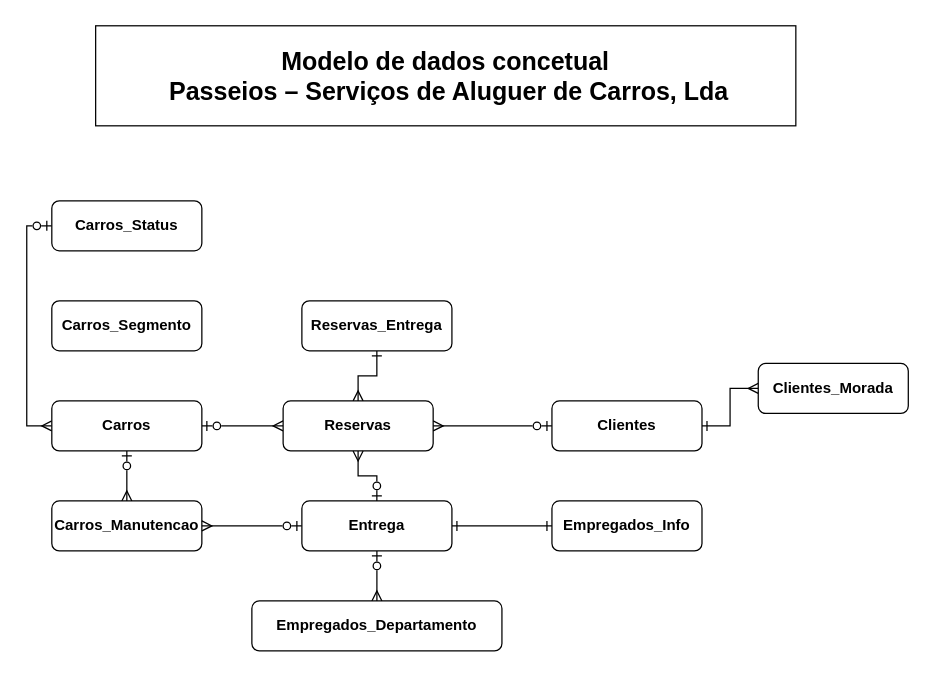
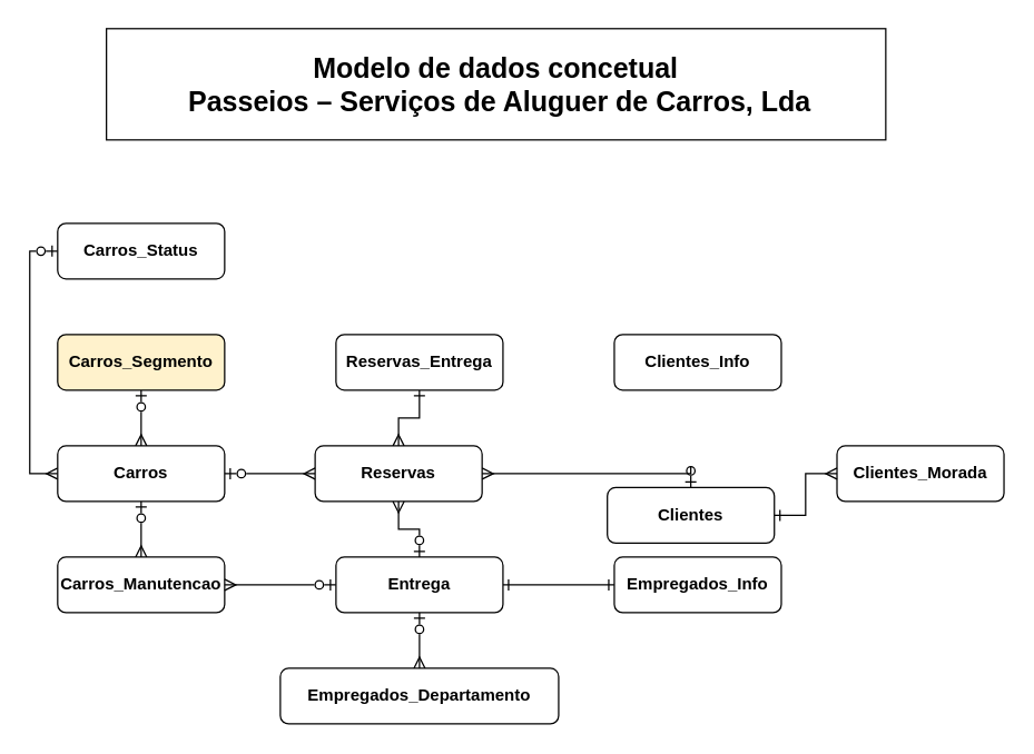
  <mxCell id="0" />
  <mxCell id="1" parent="0" />
  <mxCell id="2" style="edgeStyle=orthogonalEdgeStyle;rounded=0;orthogonalLoop=1;jettySize=auto;html=1;endArrow=ERzeroToOne;endFill=0;startArrow=ERmany;startFill=0;" edge="1" parent="1" source="3" target="10"><mxGeometry relative="1" as="geometry" /></mxCell>
  <mxCell id="3" value="&lt;span style=&quot;font-weight: 700; text-wrap: nowrap;&quot;&gt;Carros_Manutencao&lt;/span&gt;" style="rounded=1;whiteSpace=wrap;html=1;" vertex="1" parent="1"><mxGeometry x="40.94" y="400" width="120" height="40" as="geometry" /></mxCell>
  <mxCell id="4" value="&lt;b&gt;&lt;font style=&quot;font-size: 20px;&quot;&gt;Modelo de dados concetual&lt;/font&gt;&lt;/b&gt;&lt;div&gt;&lt;b&gt;&lt;font style=&quot;font-size: 20px;&quot;&gt;&amp;nbsp;Passeios – Serviços de Aluguer de Carros, Lda&lt;/font&gt;&lt;/b&gt;&lt;/div&gt;" style="rounded=0;whiteSpace=wrap;html=1;" vertex="1" parent="1"><mxGeometry x="76" width="560" height="80" as="geometry" y="20" /></mxCell>
  <mxCell id="5" style="edgeStyle=orthogonalEdgeStyle;rounded=0;orthogonalLoop=1;jettySize=auto;html=1;endArrow=ERmany;endFill=0;startArrow=ERzeroToOne;startFill=0;entryX=0;entryY=0.5;entryDx=0;entryDy=0;" edge="1" parent="1" source="6" target="10"><mxGeometry relative="1" as="geometry"><Array as="points"><mxPoint x="20.94" y="180" /><mxPoint x="20.94" y="340" /></Array></mxGeometry></mxCell>
  <mxCell id="6" value="&lt;span style=&quot;font-weight: 700; text-wrap: nowrap;&quot;&gt;Carros_Status&lt;/span&gt;" style="rounded=1;whiteSpace=wrap;html=1;" vertex="1" parent="1"><mxGeometry x="40.94" y="160" width="120" height="40" as="geometry" /></mxCell>
- <mxCell id="8" value="&lt;span style=&quot;font-weight: 700; text-wrap: nowrap;&quot;&gt;Carros_Segmento&lt;/span&gt;" style="rounded=1;whiteSpace=wrap;html=1;" vertex="1" parent="1"><mxGeometry x="40.94" y="240" width="120" height="40" as="geometry" /></mxCell>
+ <mxCell id="7" style="edgeStyle=orthogonalEdgeStyle;rounded=0;orthogonalLoop=1;jettySize=auto;html=1;entryX=0.5;entryY=0;entryDx=0;entryDy=0;startArrow=ERzeroToOne;startFill=0;endArrow=ERmany;endFill=0;" edge="1" parent="1" source="8" target="10"><mxGeometry relative="1" as="geometry" /></mxCell>
+ <mxCell id="8" value="&lt;span style=&quot;font-weight: 700; text-wrap: nowrap;&quot;&gt;Carros_Segmento&lt;/span&gt;" style="rounded=1;whiteSpace=wrap;html=1;fillColor=#fff2cc;" vertex="1" parent="1"><mxGeometry x="40.94" y="240" width="120" height="40" as="geometry" /></mxCell>
  <mxCell id="9" style="edgeStyle=orthogonalEdgeStyle;rounded=0;orthogonalLoop=1;jettySize=auto;html=1;entryX=0;entryY=0.5;entryDx=0;entryDy=0;startArrow=ERzeroToOne;startFill=0;endArrow=ERmany;endFill=0;" edge="1" parent="1" source="10" target="12"><mxGeometry relative="1" as="geometry" /></mxCell>
  <mxCell id="10" value="&lt;span style=&quot;font-weight: 700; text-wrap: nowrap;&quot;&gt;Carros&lt;/span&gt;" style="rounded=1;whiteSpace=wrap;html=1;" vertex="1" parent="1"><mxGeometry x="40.94" y="320" width="120" height="40" as="geometry" /></mxCell>
  <mxCell id="11" style="edgeStyle=orthogonalEdgeStyle;rounded=0;orthogonalLoop=1;jettySize=auto;html=1;endArrow=ERone;endFill=0;startArrow=ERmany;startFill=0;" edge="1" parent="1" source="12" target="13"><mxGeometry relative="1" as="geometry" /></mxCell>
  <mxCell id="12" value="&lt;span style=&quot;font-weight: 700; text-wrap: nowrap;&quot;&gt;Reservas&lt;/span&gt;" style="rounded=1;whiteSpace=wrap;html=1;" vertex="1" parent="1"><mxGeometry x="225.94" y="320" width="120" height="40" as="geometry" /></mxCell>
  <mxCell id="13" value="&lt;span style=&quot;font-weight: 700; text-wrap: nowrap;&quot;&gt;Reservas_Entrega&lt;/span&gt;" style="rounded=1;whiteSpace=wrap;html=1;" vertex="1" parent="1"><mxGeometry x="240.94" y="240" width="120" height="40" as="geometry" /></mxCell>
- <mxCell id="15" value="&lt;span style=&quot;font-weight: 700; text-wrap: nowrap;&quot;&gt;Clientes_Morada&lt;/span&gt;" style="rounded=1;whiteSpace=wrap;html=1;" vertex="1" parent="1"><mxGeometry x="605.94" y="290" width="120" height="40" as="geometry" /></mxCell>
+ <mxCell id="14" value="&lt;span style=&quot;font-weight: 700; text-wrap: nowrap;&quot;&gt;Clientes_Info&lt;/span&gt;" style="rounded=1;whiteSpace=wrap;html=1;" vertex="1" parent="1"><mxGeometry x="440.94" y="240" width="120" height="40" as="geometry" /></mxCell>
+ <mxCell id="15" value="&lt;span style=&quot;font-weight: 700; text-wrap: nowrap;&quot;&gt;Clientes_Morada&lt;/span&gt;" style="rounded=1;whiteSpace=wrap;html=1;" vertex="1" parent="1"><mxGeometry x="600.94" y="320" width="120" height="40" as="geometry" /></mxCell>
  <mxCell id="16" style="edgeStyle=orthogonalEdgeStyle;rounded=0;orthogonalLoop=1;jettySize=auto;html=1;entryX=0;entryY=0.5;entryDx=0;entryDy=0;startArrow=ERone;startFill=0;endArrow=ERmany;endFill=0;" edge="1" parent="1" source="18" target="15"><mxGeometry relative="1" as="geometry" /></mxCell>
  <mxCell id="17" value="" style="edgeStyle=orthogonalEdgeStyle;rounded=0;orthogonalLoop=1;jettySize=auto;html=1;endArrow=ERmany;endFill=0;startArrow=ERzeroToOne;startFill=0;" edge="1" parent="1" source="18" target="12"><mxGeometry relative="1" as="geometry"><Array as="points"><mxPoint x="400.94" y="340" /><mxPoint x="400.94" y="340" /></Array></mxGeometry></mxCell>
- <mxCell id="18" value="&lt;span style=&quot;font-weight: 700; text-wrap: nowrap;&quot;&gt;Clientes&lt;/span&gt;" style="rounded=1;whiteSpace=wrap;html=1;" vertex="1" parent="1"><mxGeometry x="440.94" y="320" width="120" height="40" as="geometry" /></mxCell>
+ <mxCell id="18" value="&lt;span style=&quot;font-weight: 700; text-wrap: nowrap;&quot;&gt;Clientes&lt;/span&gt;" style="rounded=1;whiteSpace=wrap;html=1;" vertex="1" parent="1"><mxGeometry x="435.94" y="350" width="120" height="40" as="geometry" /></mxCell>
  <mxCell id="19" style="edgeStyle=orthogonalEdgeStyle;rounded=0;orthogonalLoop=1;jettySize=auto;html=1;endArrow=ERzeroToOne;endFill=0;startArrow=ERmany;startFill=0;" edge="1" parent="1" source="20" target="25"><mxGeometry relative="1" as="geometry" /></mxCell>
  <mxCell id="20" value="&lt;span style=&quot;font-weight: 700; text-wrap: nowrap;&quot;&gt;Empregados_Departamento&lt;/span&gt;" style="rounded=1;whiteSpace=wrap;html=1;" vertex="1" parent="1"><mxGeometry x="200.94" y="480" width="200" height="40" as="geometry" /></mxCell>
  <mxCell id="21" value="&lt;span style=&quot;font-weight: 700; text-wrap: nowrap;&quot;&gt;Empregados_Info&lt;/span&gt;" style="rounded=1;whiteSpace=wrap;html=1;" vertex="1" parent="1"><mxGeometry x="440.94" y="400" width="120" height="40" as="geometry" /></mxCell>
  <mxCell id="22" style="edgeStyle=orthogonalEdgeStyle;rounded=0;orthogonalLoop=1;jettySize=auto;html=1;startArrow=ERzeroToOne;startFill=0;endArrow=ERmany;endFill=0;" edge="1" parent="1" source="25" target="12"><mxGeometry relative="1" as="geometry" /></mxCell>
  <mxCell id="23" style="edgeStyle=orthogonalEdgeStyle;rounded=0;orthogonalLoop=1;jettySize=auto;html=1;startArrow=ERzeroToOne;startFill=0;endArrow=ERmany;endFill=0;" edge="1" parent="1" source="25" target="3"><mxGeometry relative="1" as="geometry" /></mxCell>
  <mxCell id="24" style="edgeStyle=orthogonalEdgeStyle;rounded=0;orthogonalLoop=1;jettySize=auto;html=1;entryX=0;entryY=0.5;entryDx=0;entryDy=0;startArrow=ERone;startFill=0;endArrow=ERone;endFill=0;" edge="1" parent="1" source="25" target="21"><mxGeometry relative="1" as="geometry" /></mxCell>
  <mxCell id="25" value="&lt;span style=&quot;font-weight: 700; text-wrap: nowrap;&quot;&gt;Entrega&lt;/span&gt;" style="rounded=1;whiteSpace=wrap;html=1;" vertex="1" parent="1"><mxGeometry x="240.94" y="400" width="120" height="40" as="geometry" /></mxCell>
